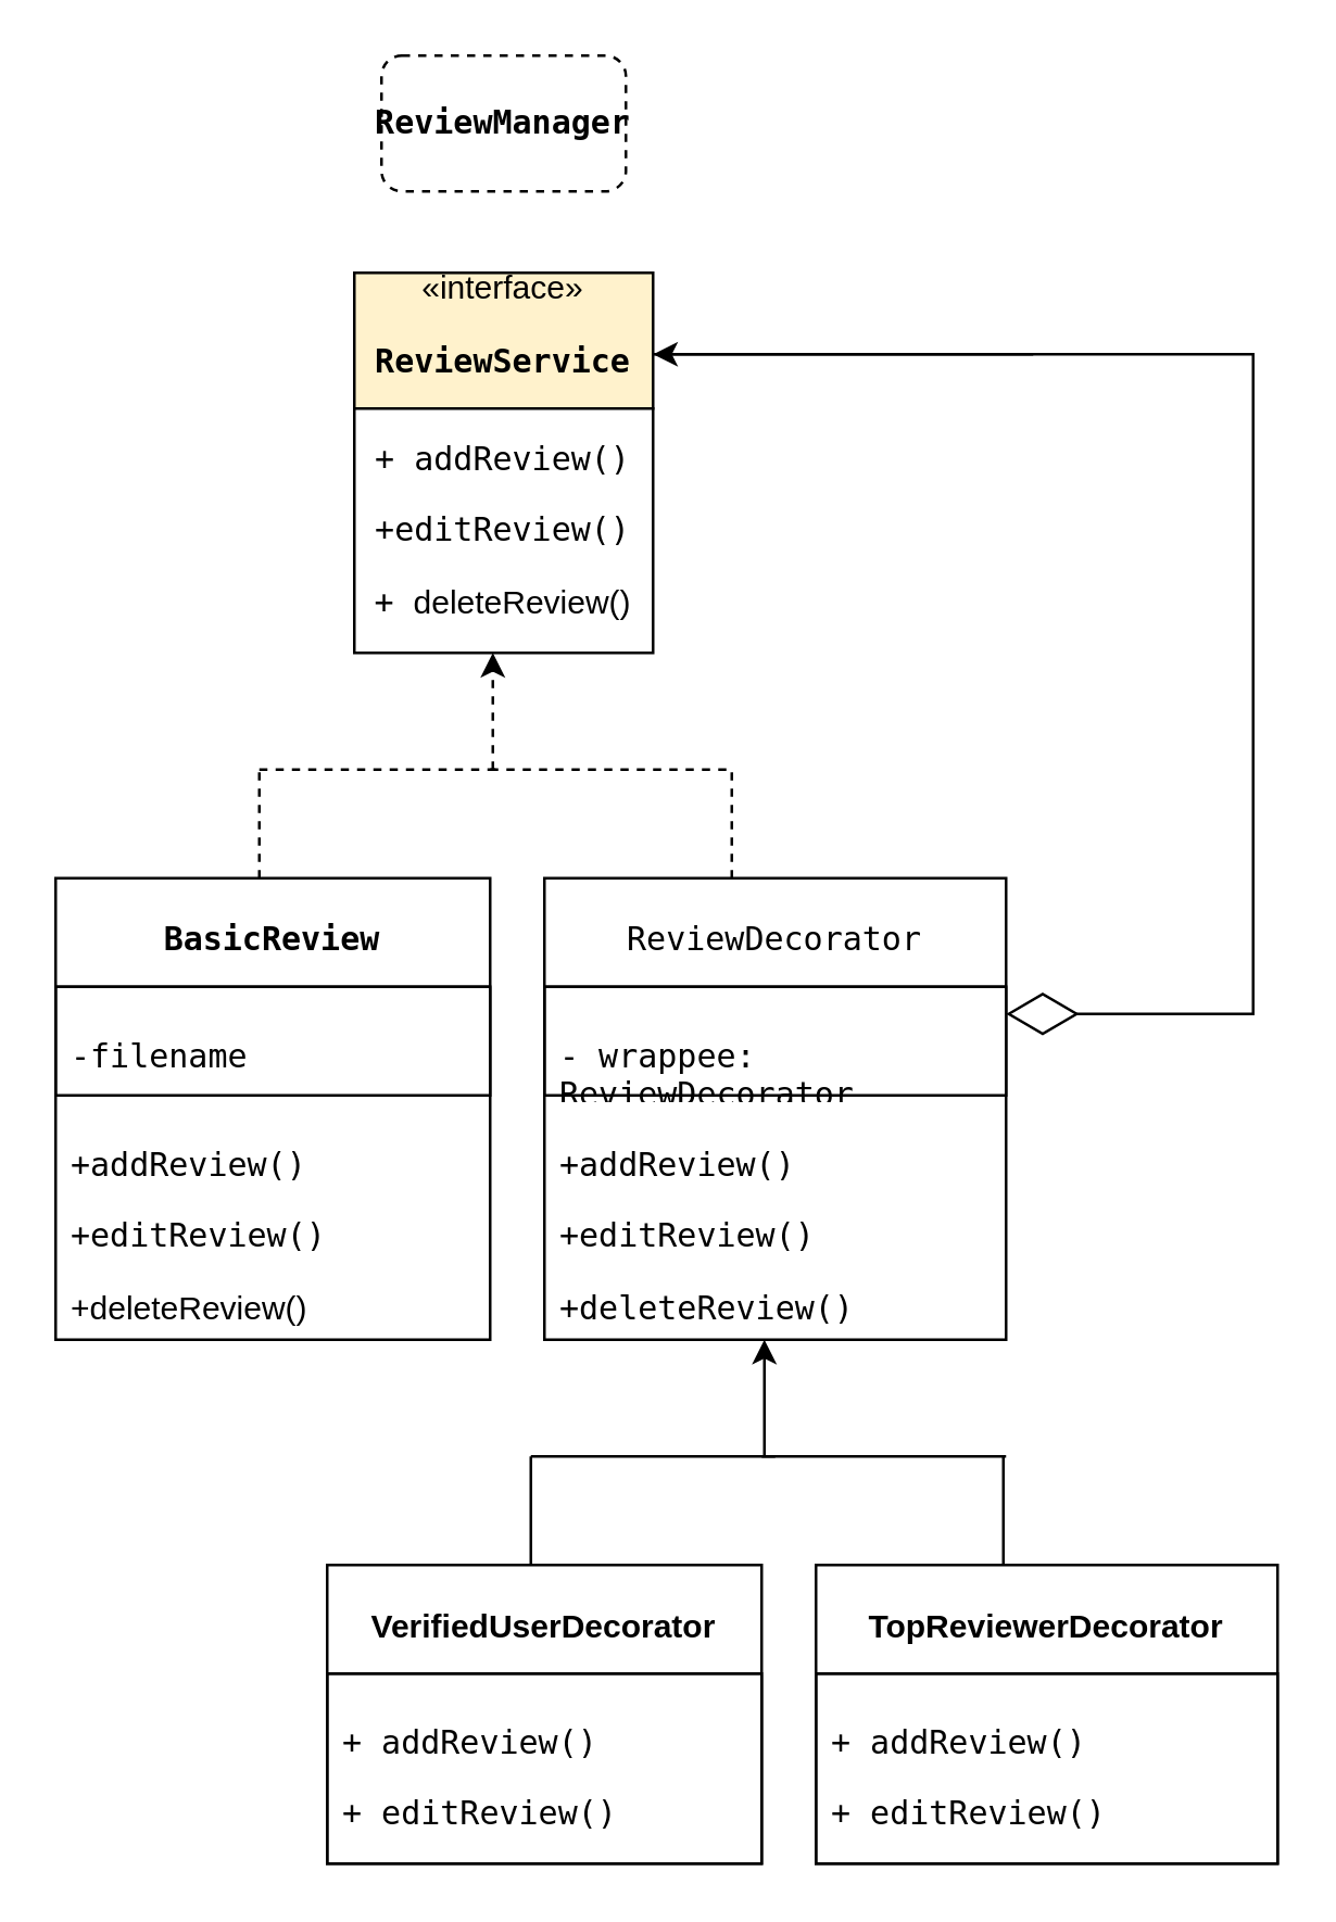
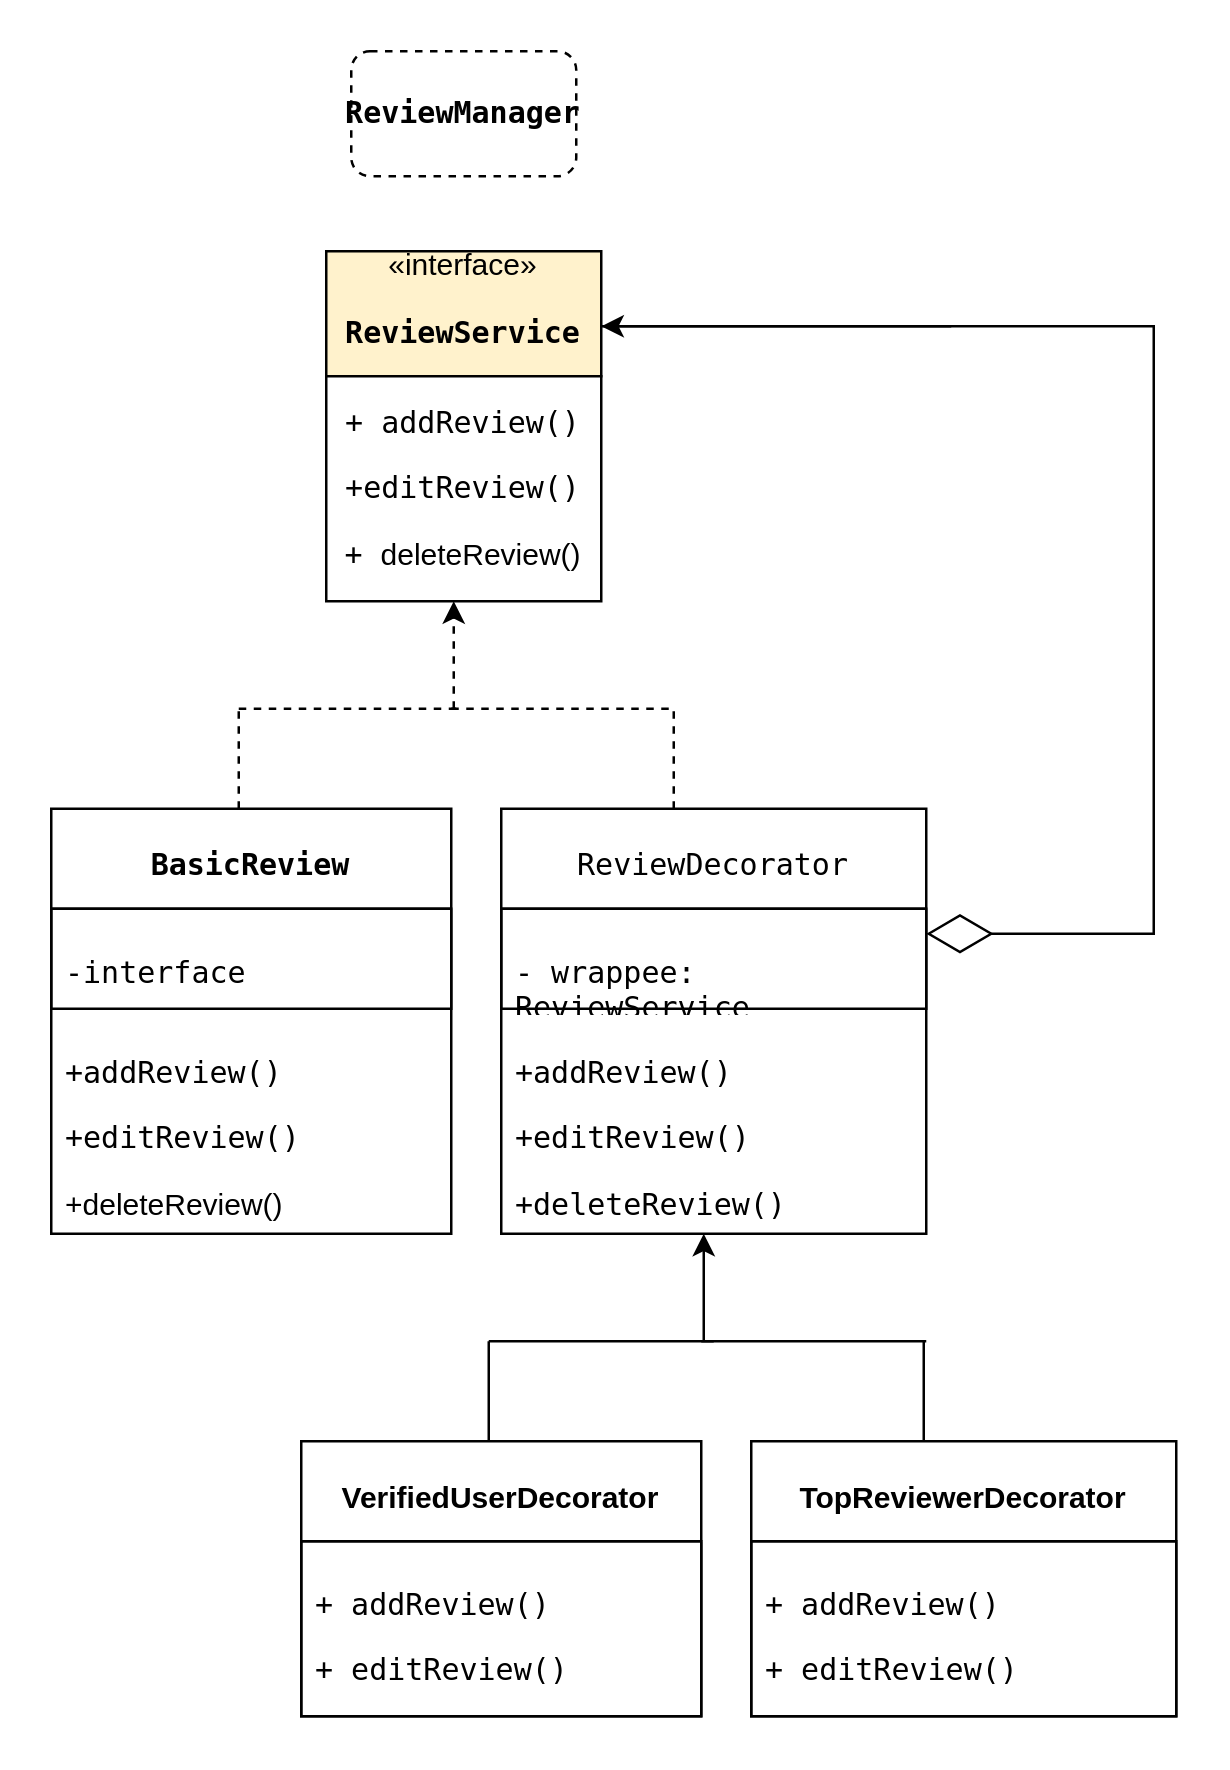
  <mxCell id="0" />
  <mxCell id="1" parent="0" />
  <mxCell id="2" value="&lt;p data-pm-slice=&quot;1 1 [&amp;quot;list&amp;quot;,{&amp;quot;spread&amp;quot;:false,&amp;quot;start&amp;quot;:1485,&amp;quot;end&amp;quot;:1732},&amp;quot;regular_list_item&amp;quot;,{&amp;quot;start&amp;quot;:1485,&amp;quot;end&amp;quot;:1514}]&quot;&gt;&lt;code&gt;&lt;b&gt;ReviewManager&lt;/b&gt;&lt;/code&gt;&lt;/p&gt;" style="rounded=1;whiteSpace=wrap;html=1;dashed=1;" vertex="1" parent="1"><mxGeometry x="140" y="20" width="90" height="50" as="geometry" /></mxCell>
  <mxCell id="3" value="«interface»&lt;br&gt;&lt;p data-pm-slice=&quot;1 1 [&amp;quot;list&amp;quot;,{&amp;quot;spread&amp;quot;:false,&amp;quot;start&amp;quot;:1485,&amp;quot;end&amp;quot;:1732},&amp;quot;regular_list_item&amp;quot;,{&amp;quot;start&amp;quot;:1515,&amp;quot;end&amp;quot;:1555}]&quot;&gt;&lt;code&gt;&lt;b&gt;ReviewService&lt;/b&gt;&lt;/code&gt;&lt;/p&gt;" style="html=1;whiteSpace=wrap;fillColor=#fff2cc;" vertex="1" parent="1"><mxGeometry x="130" y="100" width="110" height="50" as="geometry" /></mxCell>
  <mxCell id="4" value="&lt;p data-pm-slice=&quot;1 1 [&amp;quot;list&amp;quot;,{&amp;quot;spread&amp;quot;:false,&amp;quot;start&amp;quot;:1673,&amp;quot;end&amp;quot;:1841},&amp;quot;regular_list_item&amp;quot;,{&amp;quot;start&amp;quot;:1692,&amp;quot;end&amp;quot;:1757}]&quot;&gt;&lt;code&gt;+ addReview()&lt;/code&gt;&lt;/p&gt;&lt;p data-pm-slice=&quot;1 1 [&amp;quot;list&amp;quot;,{&amp;quot;spread&amp;quot;:false,&amp;quot;start&amp;quot;:1673,&amp;quot;end&amp;quot;:1841},&amp;quot;regular_list_item&amp;quot;,{&amp;quot;start&amp;quot;:1692,&amp;quot;end&amp;quot;:1757}]&quot;&gt;&lt;code style=&quot;background-color: transparent; color: light-dark(rgb(0, 0, 0), rgb(255, 255, 255));&quot;&gt;+editReview()&lt;/code&gt;&lt;/p&gt;&lt;p data-pm-slice=&quot;1 1 [&amp;quot;list&amp;quot;,{&amp;quot;spread&amp;quot;:false,&amp;quot;start&amp;quot;:1673,&amp;quot;end&amp;quot;:1841},&amp;quot;regular_list_item&amp;quot;,{&amp;quot;start&amp;quot;:1692,&amp;quot;end&amp;quot;:1757}]&quot;&gt;&lt;code style=&quot;background-color: transparent; color: light-dark(rgb(0, 0, 0), rgb(255, 255, 255));&quot;&gt;+&amp;nbsp;&lt;/code&gt;&lt;span style=&quot;background-color: transparent; color: light-dark(rgb(0, 0, 0), rgb(255, 255, 255));&quot;&gt;deleteReview()&lt;/span&gt;&lt;/p&gt;" style="html=1;whiteSpace=wrap;" vertex="1" parent="1"><mxGeometry x="130" y="150" width="110" height="90" as="geometry" /></mxCell>
  <mxCell id="5" value="" style="endArrow=classic;html=1;rounded=0;dashed=1;entryX=0.465;entryY=0.94;entryDx=0;entryDy=0;entryPerimeter=0;" edge="1" parent="1"><mxGeometry width="50" height="50" relative="1" as="geometry"><mxPoint x="181" y="283" as="sourcePoint" /><mxPoint x="181" y="240" as="targetPoint" /></mxGeometry></mxCell>
  <mxCell id="6" value="" style="endArrow=none;html=1;rounded=0;dashed=1;" edge="1" parent="1"><mxGeometry width="50" height="50" relative="1" as="geometry"><mxPoint x="95" y="283" as="sourcePoint" /><mxPoint x="185" y="283" as="targetPoint" /></mxGeometry></mxCell>
  <mxCell id="7" value="" style="endArrow=none;html=1;rounded=0;dashed=1;" edge="1" parent="1"><mxGeometry width="50" height="50" relative="1" as="geometry"><mxPoint x="95" y="323" as="sourcePoint" /><mxPoint x="95" y="283" as="targetPoint" /></mxGeometry></mxCell>
  <mxCell id="8" value="" style="endArrow=none;html=1;rounded=0;dashed=1;" edge="1" parent="1"><mxGeometry width="50" height="50" relative="1" as="geometry"><mxPoint x="180" y="283" as="sourcePoint" /><mxPoint x="270" y="283" as="targetPoint" /></mxGeometry></mxCell>
  <mxCell id="9" value="" style="endArrow=none;html=1;rounded=0;dashed=1;" edge="1" parent="1"><mxGeometry width="50" height="50" relative="1" as="geometry"><mxPoint x="269" y="323" as="sourcePoint" /><mxPoint x="269" y="283" as="targetPoint" /></mxGeometry></mxCell>
  <mxCell id="10" value="&lt;p data-pm-slice=&quot;1 1 []&quot;&gt;&lt;code&gt;&lt;font style=&quot;font-size: 12px;&quot;&gt;&lt;b&gt;BasicReview&lt;/b&gt;&lt;/font&gt;&lt;/code&gt;&lt;/p&gt;" style="swimlane;fontStyle=0;align=center;verticalAlign=top;childLayout=stackLayout;horizontal=1;startSize=40;horizontalStack=0;resizeParent=1;resizeParentMax=0;resizeLast=0;collapsible=1;marginBottom=0;whiteSpace=wrap;html=1;fontSize=9;" vertex="1" parent="1"><mxGeometry x="20" y="323" width="160" height="170" as="geometry" /></mxCell>
- <mxCell id="11" value="&lt;p data-pm-slice=&quot;1 1 [&amp;quot;list&amp;quot;,{&amp;quot;spread&amp;quot;:true,&amp;quot;start&amp;quot;:1400,&amp;quot;end&amp;quot;:3936},&amp;quot;regular_list_item&amp;quot;,{&amp;quot;start&amp;quot;:1400,&amp;quot;end&amp;quot;:1918},&amp;quot;list&amp;quot;,{&amp;quot;spread&amp;quot;:false,&amp;quot;start&amp;quot;:1439,&amp;quot;end&amp;quot;:1918},&amp;quot;regular_list_item&amp;quot;,{&amp;quot;start&amp;quot;:1833,&amp;quot;end&amp;quot;:1918},&amp;quot;list&amp;quot;,{&amp;quot;spread&amp;quot;:false,&amp;quot;start&amp;quot;:1892,&amp;quot;end&amp;quot;:1918},&amp;quot;regular_list_item&amp;quot;,{&amp;quot;start&amp;quot;:1892,&amp;quot;end&amp;quot;:1918}]&quot;&gt;&lt;font face=&quot;monospace&quot;&gt;-filename&lt;/font&gt;&lt;/p&gt;" style="text;strokeColor=default;fillColor=none;align=left;verticalAlign=top;spacingLeft=4;spacingRight=4;overflow=hidden;rotatable=0;points=[[0,0.5],[1,0.5]];portConstraint=eastwest;whiteSpace=wrap;html=1;fontStyle=0" vertex="1" parent="10"><mxGeometry y="40" width="160" height="40" as="geometry" /></mxCell>
+ <mxCell id="11" value="&lt;p data-pm-slice=&quot;1 1 [&amp;quot;list&amp;quot;,{&amp;quot;spread&amp;quot;:true,&amp;quot;start&amp;quot;:1400,&amp;quot;end&amp;quot;:3936},&amp;quot;regular_list_item&amp;quot;,{&amp;quot;start&amp;quot;:1400,&amp;quot;end&amp;quot;:1918},&amp;quot;list&amp;quot;,{&amp;quot;spread&amp;quot;:false,&amp;quot;start&amp;quot;:1439,&amp;quot;end&amp;quot;:1918},&amp;quot;regular_list_item&amp;quot;,{&amp;quot;start&amp;quot;:1833,&amp;quot;end&amp;quot;:1918},&amp;quot;list&amp;quot;,{&amp;quot;spread&amp;quot;:false,&amp;quot;start&amp;quot;:1892,&amp;quot;end&amp;quot;:1918},&amp;quot;regular_list_item&amp;quot;,{&amp;quot;start&amp;quot;:1892,&amp;quot;end&amp;quot;:1918}]&quot;&gt;&lt;font face=&quot;monospace&quot;&gt;-interface&lt;/font&gt;&lt;/p&gt;" style="text;strokeColor=default;fillColor=none;align=left;verticalAlign=top;spacingLeft=4;spacingRight=4;overflow=hidden;rotatable=0;points=[[0,0.5],[1,0.5]];portConstraint=eastwest;whiteSpace=wrap;html=1;fontStyle=0" vertex="1" parent="10"><mxGeometry y="40" width="160" height="40" as="geometry" /></mxCell>
  <mxCell id="12" value="&lt;p data-pm-slice=&quot;1 1 [&amp;quot;list&amp;quot;,{&amp;quot;spread&amp;quot;:false,&amp;quot;start&amp;quot;:1879,&amp;quot;end&amp;quot;:1961},&amp;quot;regular_list_item&amp;quot;,{&amp;quot;start&amp;quot;:1896,&amp;quot;end&amp;quot;:1961}]&quot;&gt;&lt;code&gt;+addReview()&lt;/code&gt;&lt;/p&gt;&lt;p data-pm-slice=&quot;1 1 [&amp;quot;list&amp;quot;,{&amp;quot;spread&amp;quot;:false,&amp;quot;start&amp;quot;:1879,&amp;quot;end&amp;quot;:1961},&amp;quot;regular_list_item&amp;quot;,{&amp;quot;start&amp;quot;:1896,&amp;quot;end&amp;quot;:1961}]&quot;&gt;&lt;code style=&quot;background-color: transparent; color: light-dark(rgb(0, 0, 0), rgb(255, 255, 255));&quot;&gt;+editReview()&lt;/code&gt;&lt;span style=&quot;background-color: transparent; color: light-dark(rgb(0, 0, 0), rgb(255, 255, 255));&quot;&gt;&amp;nbsp;&lt;/span&gt;&lt;/p&gt;&lt;p data-pm-slice=&quot;1 1 [&amp;quot;list&amp;quot;,{&amp;quot;spread&amp;quot;:false,&amp;quot;start&amp;quot;:1879,&amp;quot;end&amp;quot;:1961},&amp;quot;regular_list_item&amp;quot;,{&amp;quot;start&amp;quot;:1896,&amp;quot;end&amp;quot;:1961}]&quot;&gt;&lt;span style=&quot;background-color: transparent; color: light-dark(rgb(0, 0, 0), rgb(255, 255, 255));&quot;&gt;+deleteReview()&lt;/span&gt;&lt;/p&gt;" style="text;strokeColor=none;fillColor=none;align=left;verticalAlign=top;spacingLeft=4;spacingRight=4;overflow=hidden;rotatable=0;points=[[0,0.5],[1,0.5]];portConstraint=eastwest;whiteSpace=wrap;html=1;fontStyle=0" vertex="1" parent="10"><mxGeometry y="80" width="160" height="90" as="geometry" /></mxCell>
  <mxCell id="13" value="&lt;p data-pm-slice=&quot;1 1 []&quot;&gt;&lt;code&gt;&lt;font style=&quot;font-size: 12px; font-weight: normal;&quot;&gt;ReviewDecorator&lt;/font&gt;&lt;/code&gt;&lt;/p&gt;" style="swimlane;fontStyle=1;align=center;verticalAlign=top;childLayout=stackLayout;horizontal=1;startSize=40;horizontalStack=0;resizeParent=1;resizeParentMax=0;resizeLast=0;collapsible=1;marginBottom=0;whiteSpace=wrap;html=1;fontSize=9;" vertex="1" parent="1"><mxGeometry x="200" y="323" width="170" height="170" as="geometry" /></mxCell>
- <mxCell id="14" value="&lt;p data-pm-slice=&quot;1 1 [&amp;quot;list&amp;quot;,{&amp;quot;spread&amp;quot;:false,&amp;quot;start&amp;quot;:2001,&amp;quot;end&amp;quot;:2113},&amp;quot;regular_list_item&amp;quot;,{&amp;quot;start&amp;quot;:2020,&amp;quot;end&amp;quot;:2113}]&quot;&gt;&lt;code&gt;- wrappee: ReviewDecorator&lt;/code&gt;&lt;/p&gt;" style="text;strokeColor=default;fillColor=none;align=left;verticalAlign=top;spacingLeft=4;spacingRight=4;overflow=hidden;rotatable=0;points=[[0,0.5],[1,0.5]];portConstraint=eastwest;whiteSpace=wrap;html=1;" vertex="1" parent="13"><mxGeometry y="40" width="170" height="40" as="geometry" /></mxCell>
+ <mxCell id="14" value="&lt;p data-pm-slice=&quot;1 1 [&amp;quot;list&amp;quot;,{&amp;quot;spread&amp;quot;:false,&amp;quot;start&amp;quot;:2001,&amp;quot;end&amp;quot;:2113},&amp;quot;regular_list_item&amp;quot;,{&amp;quot;start&amp;quot;:2020,&amp;quot;end&amp;quot;:2113}]&quot;&gt;&lt;code&gt;- wrappee: ReviewService&lt;/code&gt;&lt;/p&gt;" style="text;strokeColor=default;fillColor=none;align=left;verticalAlign=top;spacingLeft=4;spacingRight=4;overflow=hidden;rotatable=0;points=[[0,0.5],[1,0.5]];portConstraint=eastwest;whiteSpace=wrap;html=1;" vertex="1" parent="13"><mxGeometry y="40" width="170" height="40" as="geometry" /></mxCell>
  <mxCell id="15" value="&lt;p data-pm-slice=&quot;1 1 [&amp;quot;list&amp;quot;,{&amp;quot;spread&amp;quot;:false,&amp;quot;start&amp;quot;:2001,&amp;quot;end&amp;quot;:2113},&amp;quot;regular_list_item&amp;quot;,{&amp;quot;start&amp;quot;:2020,&amp;quot;end&amp;quot;:2113}]&quot;&gt;&lt;code&gt;+addReview()&lt;/code&gt;&lt;/p&gt;&lt;p data-pm-slice=&quot;1 1 [&amp;quot;list&amp;quot;,{&amp;quot;spread&amp;quot;:false,&amp;quot;start&amp;quot;:2001,&amp;quot;end&amp;quot;:2113},&amp;quot;regular_list_item&amp;quot;,{&amp;quot;start&amp;quot;:2020,&amp;quot;end&amp;quot;:2113}]&quot;&gt;&lt;code&gt;+editReview()&lt;/code&gt;&amp;nbsp;&lt;/p&gt;&lt;p data-pm-slice=&quot;1 1 [&amp;quot;list&amp;quot;,{&amp;quot;spread&amp;quot;:false,&amp;quot;start&amp;quot;:2001,&amp;quot;end&amp;quot;:2113},&amp;quot;regular_list_item&amp;quot;,{&amp;quot;start&amp;quot;:2020,&amp;quot;end&amp;quot;:2113}]&quot;&gt;&lt;code&gt;+deleteReview()&lt;/code&gt;&lt;/p&gt;" style="text;strokeColor=none;fillColor=none;align=left;verticalAlign=top;spacingLeft=4;spacingRight=4;overflow=hidden;rotatable=0;points=[[0,0.5],[1,0.5]];portConstraint=eastwest;whiteSpace=wrap;html=1;" vertex="1" parent="13"><mxGeometry y="80" width="170" height="90" as="geometry" /></mxCell>
  <mxCell id="16" value="" style="endArrow=diamondThin;endFill=0;endSize=24;html=1;rounded=0;edgeStyle=orthogonalEdgeStyle;entryX=1;entryY=0.5;entryDx=0;entryDy=0;" edge="1" parent="1"><mxGeometry width="160" relative="1" as="geometry"><mxPoint x="240" y="130" as="sourcePoint" /><mxPoint x="370" y="373" as="targetPoint" /><Array as="points"><mxPoint x="461" y="130" /><mxPoint x="461" y="373" /></Array></mxGeometry></mxCell>
  <mxCell id="17" value="" style="endArrow=classic;html=1;rounded=0;" edge="1" parent="1"><mxGeometry width="50" height="50" relative="1" as="geometry"><mxPoint x="380" y="130" as="sourcePoint" /><mxPoint x="240" y="130" as="targetPoint" /></mxGeometry></mxCell>
  <mxCell id="18" value="" style="endArrow=classic;html=1;rounded=0;entryX=0.465;entryY=0.94;entryDx=0;entryDy=0;entryPerimeter=0;" edge="1" parent="1"><mxGeometry width="50" height="50" relative="1" as="geometry"><mxPoint x="281" y="536" as="sourcePoint" /><mxPoint x="281" y="493" as="targetPoint" /></mxGeometry></mxCell>
  <mxCell id="19" value="" style="endArrow=none;html=1;rounded=0;" edge="1" parent="1"><mxGeometry width="50" height="50" relative="1" as="geometry"><mxPoint x="195" y="536" as="sourcePoint" /><mxPoint x="285" y="536" as="targetPoint" /></mxGeometry></mxCell>
  <mxCell id="20" value="" style="endArrow=none;html=1;rounded=0;" edge="1" parent="1"><mxGeometry width="50" height="50" relative="1" as="geometry"><mxPoint x="195" y="576" as="sourcePoint" /><mxPoint x="195" y="536" as="targetPoint" /></mxGeometry></mxCell>
  <mxCell id="21" value="" style="endArrow=none;html=1;rounded=0;" edge="1" parent="1"><mxGeometry width="50" height="50" relative="1" as="geometry"><mxPoint x="280" y="536" as="sourcePoint" /><mxPoint x="370" y="536" as="targetPoint" /></mxGeometry></mxCell>
  <mxCell id="22" value="" style="endArrow=none;html=1;rounded=0;" edge="1" parent="1"><mxGeometry width="50" height="50" relative="1" as="geometry"><mxPoint x="369" y="576" as="sourcePoint" /><mxPoint x="369" y="536" as="targetPoint" /></mxGeometry></mxCell>
  <mxCell id="23" value="&lt;p data-pm-slice=&quot;1 1 [&amp;quot;list&amp;quot;,{&amp;quot;spread&amp;quot;:false,&amp;quot;start&amp;quot;:2140,&amp;quot;end&amp;quot;:2255},&amp;quot;regular_list_item&amp;quot;,{&amp;quot;start&amp;quot;:2140,&amp;quot;end&amp;quot;:2163}]&quot;&gt;&lt;b&gt;&lt;font style=&quot;font-size: 12px;&quot;&gt;VerifiedUserDecorator&lt;/font&gt;&lt;/b&gt;&lt;/p&gt;" style="swimlane;fontStyle=0;align=center;verticalAlign=top;childLayout=stackLayout;horizontal=1;startSize=40;horizontalStack=0;resizeParent=1;resizeParentMax=0;resizeLast=0;collapsible=1;marginBottom=0;whiteSpace=wrap;html=1;fontSize=9;" vertex="1" parent="1"><mxGeometry x="120" y="576" width="160" height="110" as="geometry" /></mxCell>
  <mxCell id="24" value="&lt;p data-pm-slice=&quot;1 1 [&amp;quot;list&amp;quot;,{&amp;quot;spread&amp;quot;:false,&amp;quot;start&amp;quot;:2140,&amp;quot;end&amp;quot;:2255},&amp;quot;regular_list_item&amp;quot;,{&amp;quot;start&amp;quot;:2210,&amp;quot;end&amp;quot;:2255}]&quot;&gt;&lt;code&gt;+ addReview()&lt;/code&gt;&lt;/p&gt;&lt;p data-pm-slice=&quot;1 1 [&amp;quot;list&amp;quot;,{&amp;quot;spread&amp;quot;:false,&amp;quot;start&amp;quot;:2140,&amp;quot;end&amp;quot;:2255},&amp;quot;regular_list_item&amp;quot;,{&amp;quot;start&amp;quot;:2210,&amp;quot;end&amp;quot;:2255}]&quot;&gt;&lt;code&gt;+ editReview()&lt;/code&gt;&lt;/p&gt;" style="text;strokeColor=default;fillColor=none;align=left;verticalAlign=top;spacingLeft=4;spacingRight=4;overflow=hidden;rotatable=0;points=[[0,0.5],[1,0.5]];portConstraint=eastwest;whiteSpace=wrap;html=1;fontStyle=0" vertex="1" parent="23"><mxGeometry y="40" width="160" height="70" as="geometry" /></mxCell>
  <mxCell id="25" value="&lt;p data-pm-slice=&quot;1 1 [&amp;quot;list&amp;quot;,{&amp;quot;spread&amp;quot;:false,&amp;quot;start&amp;quot;:2140,&amp;quot;end&amp;quot;:2255},&amp;quot;regular_list_item&amp;quot;,{&amp;quot;start&amp;quot;:2164,&amp;quot;end&amp;quot;:2186}]&quot;&gt;&lt;font style=&quot;font-size: 12px;&quot;&gt;TopReviewerDecorator&lt;/font&gt;&lt;/p&gt;" style="swimlane;fontStyle=1;align=center;verticalAlign=top;childLayout=stackLayout;horizontal=1;startSize=40;horizontalStack=0;resizeParent=1;resizeParentMax=0;resizeLast=0;collapsible=1;marginBottom=0;whiteSpace=wrap;html=1;fontSize=9;" vertex="1" parent="1"><mxGeometry x="300" y="576" width="170" height="110" as="geometry" /></mxCell>
  <mxCell id="26" value="&lt;p data-pm-slice=&quot;1 1 [&amp;quot;list&amp;quot;,{&amp;quot;spread&amp;quot;:false,&amp;quot;start&amp;quot;:2140,&amp;quot;end&amp;quot;:2255},&amp;quot;regular_list_item&amp;quot;,{&amp;quot;start&amp;quot;:2210,&amp;quot;end&amp;quot;:2255}]&quot;&gt;&lt;code&gt;+ addReview()&lt;/code&gt;&amp;nbsp;&lt;/p&gt;&lt;p data-pm-slice=&quot;1 1 [&amp;quot;list&amp;quot;,{&amp;quot;spread&amp;quot;:false,&amp;quot;start&amp;quot;:2140,&amp;quot;end&amp;quot;:2255},&amp;quot;regular_list_item&amp;quot;,{&amp;quot;start&amp;quot;:2210,&amp;quot;end&amp;quot;:2255}]&quot;&gt;&lt;code&gt;+ editReview()&lt;/code&gt;&lt;/p&gt;" style="text;strokeColor=default;fillColor=none;align=left;verticalAlign=top;spacingLeft=4;spacingRight=4;overflow=hidden;rotatable=0;points=[[0,0.5],[1,0.5]];portConstraint=eastwest;whiteSpace=wrap;html=1;" vertex="1" parent="25"><mxGeometry y="40" width="170" height="70" as="geometry" /></mxCell>
